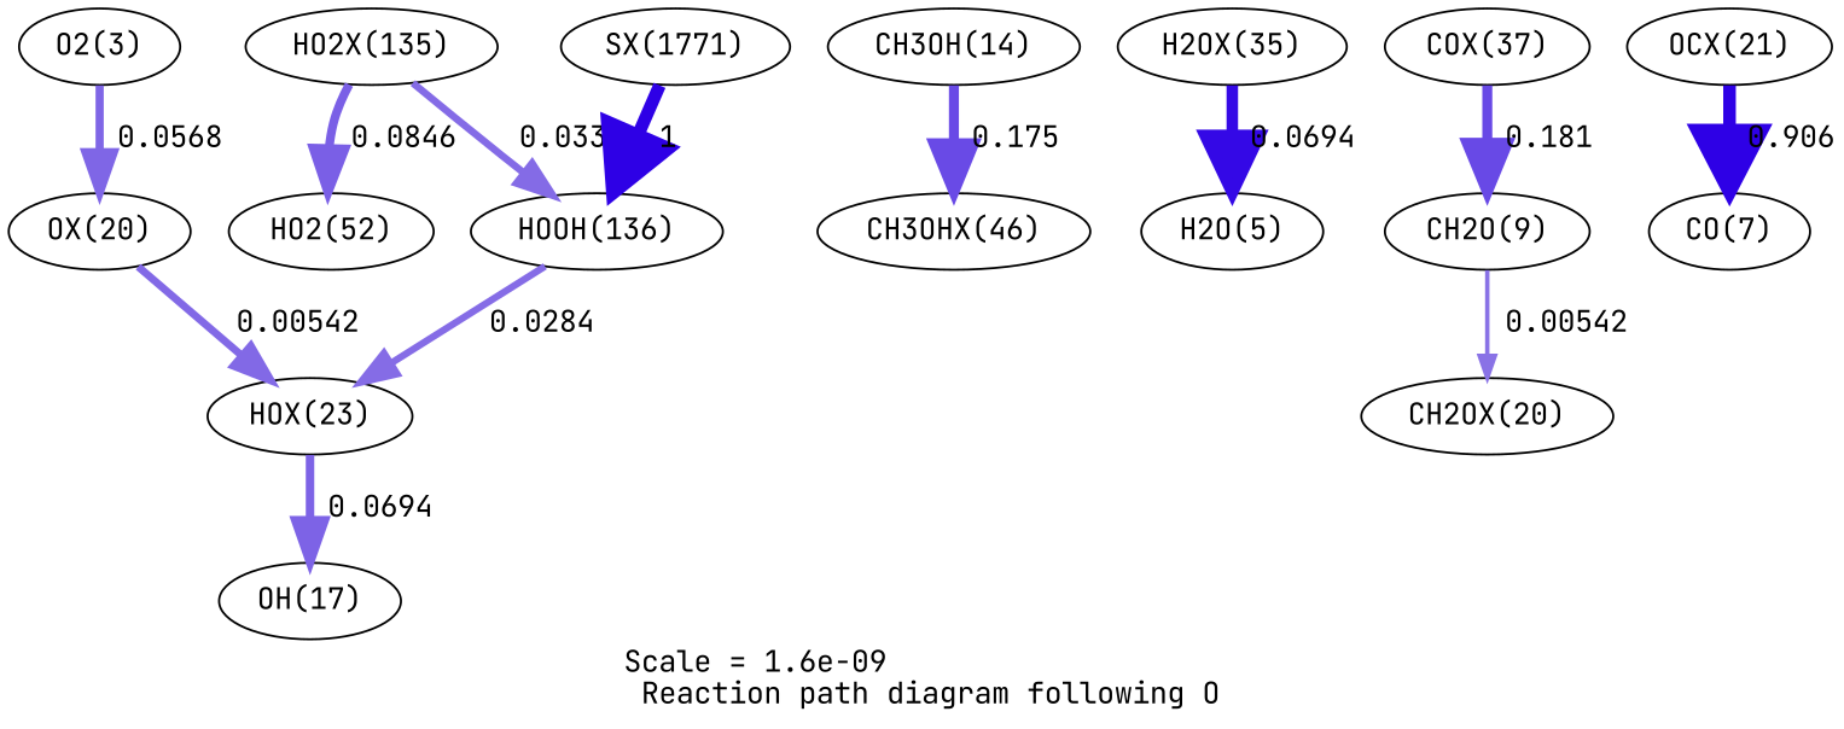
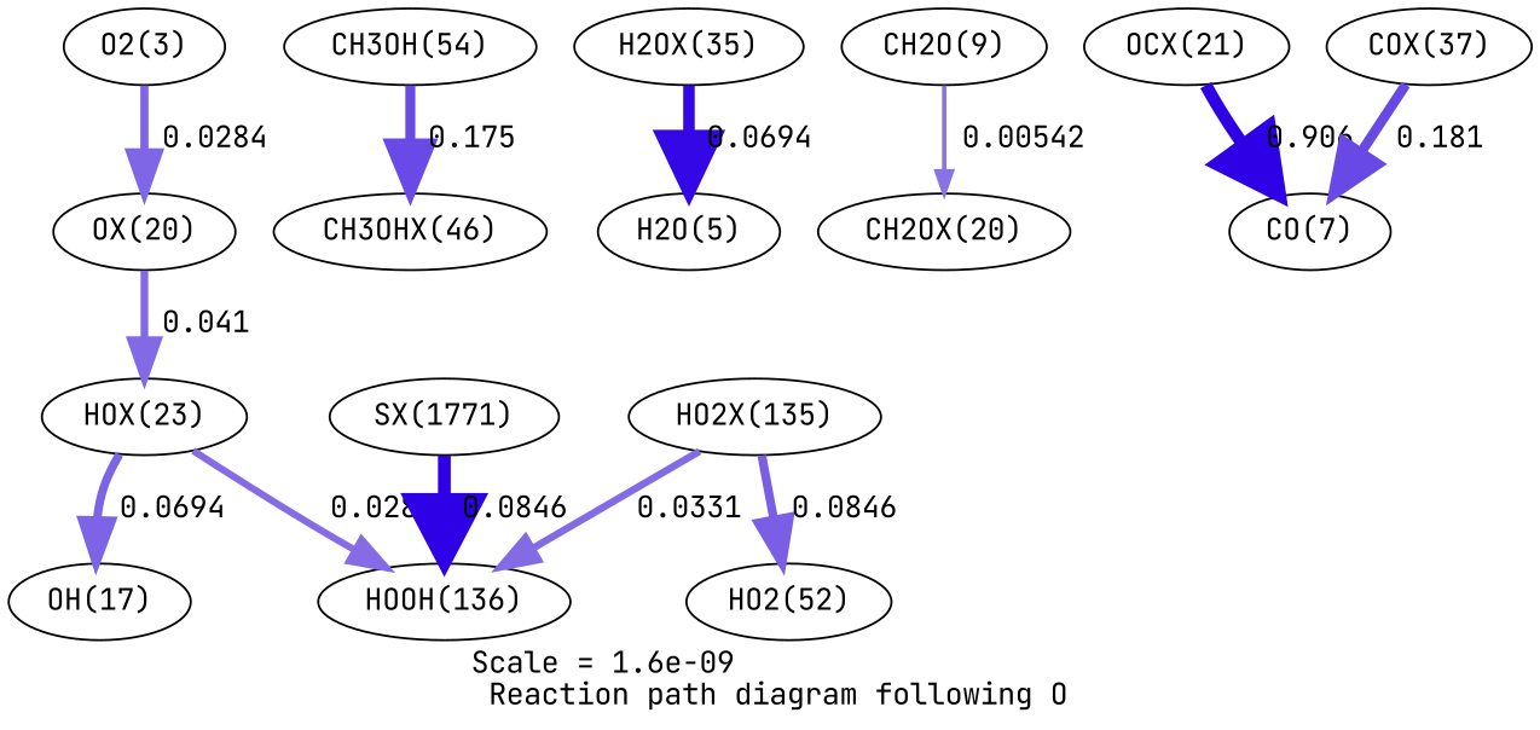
  digraph {
    fontname="JetBrains Mono"
    label="Scale = 1.6e-09\l Reaction path diagram following O"
    node [fontname="JetBrains Mono"]
    edge [fontname="JetBrains Mono"]
    n1 [label="O2(3)"]
    n2 [label="OX(20)"]
    n3 [label="HOX(23)"]
    n4 [label="OH(17)"]
    n5 [label="HOOH(136)"]
    n6 [label="HO2X(135)"]
    n7 [label="HO2(52)"]
-   n8 [label="CH3OH(14)"]
+   n8 [label="CH3OH(54)"]
    n9 [label="CH3OHX(46)"]
    n10 [label="H2OX(35)"]
    n11 [label="H2O(5)"]
    n12 [label="CH2O(9)"]
    n13 [label="CH2OX(20)"]
    n14 [label="OCX(21)"]
    n15 [label="CO(7)"]
    n16 [label="COX(37)"]
    n17 [label="SX(1771)"]
-   n1 -> n2 [arrowsize=1.92 color="0.7, 0.557, 0.9" label=" 0.0568" penwidth=3.83]
-   n2 -> n3 [arrowsize=1.79 color="0.7, 0.541, 0.9" label=" 0.00542" penwidth=3.59]
+   n1 -> n2 [arrowsize=1.92 color="0.7, 0.557, 0.9" label=" 0.0284" penwidth=3.83]
+   n2 -> n3 [arrowsize=1.79 color="0.7, 0.541, 0.9" label=" 0.041" penwidth=3.59]
    n3 -> n4 [arrowsize=1.99 color="0.7, 0.569, 0.9" label=" 0.0694" penwidth=3.99]
-   n5 -> n3 [arrowsize=1.66 color="0.7, 0.528, 0.9" label=" 0.0284" penwidth=3.31]
+   n3 -> n5 [arrowsize=1.66 color="0.7, 0.528, 0.9" label=" 0.0284" penwidth=3.31]
    n6 -> n5 [arrowsize=1.71 color="0.7, 0.533, 0.9" label=" 0.0331" penwidth=3.43]
    n6 -> n7 [arrowsize=2.07 color="0.7, 0.585, 0.9" label=" 0.0846" penwidth=4.14]
    n8 -> n9 [arrowsize=2.34 color="0.7, 0.675, 0.9" label=" 0.175" penwidth=4.69]
    n10 -> n11 [arrowsize=2.71 color="0.7, 0.963, 0.9" label=" 0.0694" penwidth=5.42]
    n12 -> n13 [arrowsize=1.03 color="0.7, 0.505, 0.9" label=" 0.00542" penwidth=2.06]
    n14 -> n15 [arrowsize=2.96 color="0.7, 1.41, 0.9" label=" 0.906" penwidth=5.93]
-   n16 -> n12 [arrowsize=2.36 color="0.7, 0.681, 0.9" label=" 0.181" penwidth=4.71]
-   n17 -> n5 [arrowsize=3 color="0.7, 1.5, 0.9" label=" 1" penwidth=6]
+   n16 -> n15 [arrowsize=2.36 color="0.7, 0.681, 0.9" label=" 0.181" penwidth=4.71]
+   n17 -> n5 [arrowsize=3 color="0.7, 1.5, 0.9" label=" 0.0846" penwidth=6]
  }
